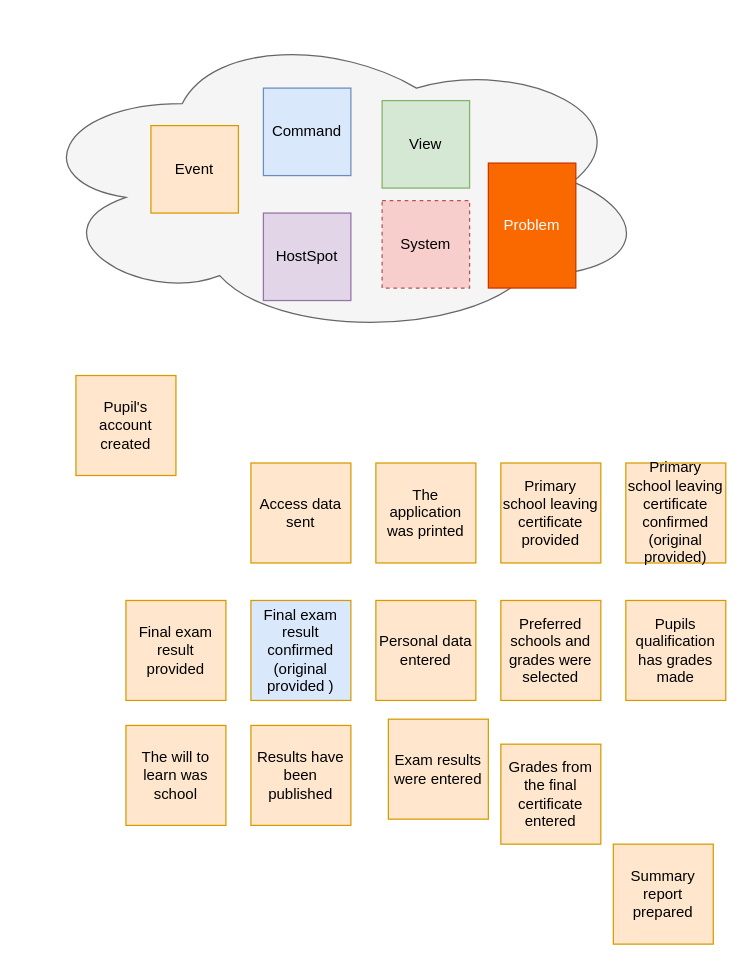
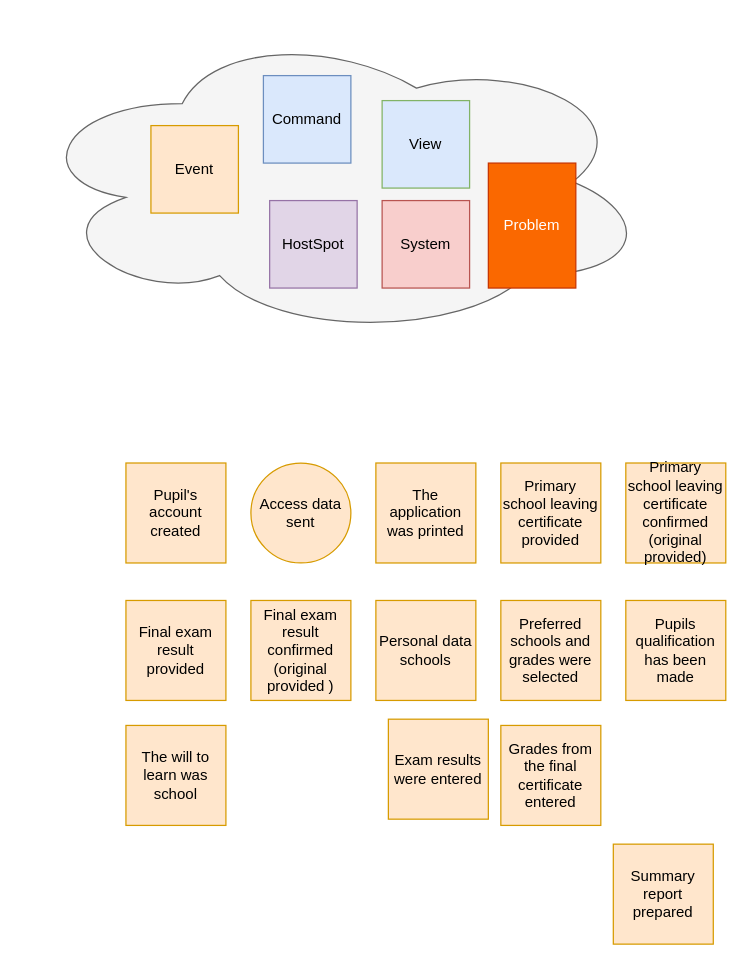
  <mxCell id="0" />
  <mxCell id="1" parent="0" />
- <mxCell id="2" value="Pupil's account created" style="whiteSpace=wrap;html=1;aspect=fixed;fillColor=#ffe6cc;strokeColor=#d79b00;" vertex="1" parent="1"><mxGeometry x="60" y="300" width="80" height="80" as="geometry" /></mxCell>
+ <mxCell id="2" value="Pupil's account created" style="whiteSpace=wrap;html=1;aspect=fixed;fillColor=#ffe6cc;strokeColor=#d79b00;" vertex="1" parent="1"><mxGeometry x="100" y="370" width="80" height="80" as="geometry" /></mxCell>
  <mxCell id="3" value="" style="ellipse;shape=cloud;whiteSpace=wrap;html=1;fillColor=#f5f5f5;strokeColor=#666666;fontColor=#333333;" vertex="1" parent="1"><mxGeometry x="20" y="20" width="500" height="250" as="geometry" /></mxCell>
  <mxCell id="4" value="Event" style="whiteSpace=wrap;html=1;aspect=fixed;fillColor=#ffe6cc;strokeColor=#d79b00;" vertex="1" parent="1"><mxGeometry x="120" y="100" width="70" height="70" as="geometry" /></mxCell>
- <mxCell id="5" value="Access data sent" style="whiteSpace=wrap;html=1;aspect=fixed;fillColor=#ffe6cc;strokeColor=#d79b00;" vertex="1" parent="1"><mxGeometry x="200" y="370" width="80" height="80" as="geometry" /></mxCell>
+ <mxCell id="5" value="Access data sent" style="ellipse;whiteSpace=wrap;html=1;aspect=fixed;fillColor=#ffe6cc;strokeColor=#d79b00;" vertex="1" parent="1"><mxGeometry x="200" y="370" width="80" height="80" as="geometry" /></mxCell>
  <mxCell id="6" value="The application was printed" style="whiteSpace=wrap;html=1;aspect=fixed;fillColor=#ffe6cc;strokeColor=#d79b00;" vertex="1" parent="1"><mxGeometry x="300" y="370" width="80" height="80" as="geometry" /></mxCell>
  <mxCell id="7" value="Primary school leaving certificate provided" style="whiteSpace=wrap;html=1;aspect=fixed;fillColor=#ffe6cc;strokeColor=#d79b00;" vertex="1" parent="1"><mxGeometry x="400" y="370" width="80" height="80" as="geometry" /></mxCell>
  <mxCell id="8" value="Primary school leaving certificate confirmed (original provided)" style="whiteSpace=wrap;html=1;aspect=fixed;fillColor=#ffe6cc;strokeColor=#d79b00;" vertex="1" parent="1"><mxGeometry x="500" y="370" width="80" height="80" as="geometry" /></mxCell>
  <mxCell id="9" value="Final exam result provided" style="whiteSpace=wrap;html=1;aspect=fixed;fillColor=#ffe6cc;strokeColor=#d79b00;" vertex="1" parent="1"><mxGeometry x="100" y="480" width="80" height="80" as="geometry" /></mxCell>
- <mxCell id="10" value="Final exam result confirmed (original provided )" style="whiteSpace=wrap;html=1;aspect=fixed;fillColor=#dae8fc;strokeColor=#d79b00;" vertex="1" parent="1"><mxGeometry x="200" y="480" width="80" height="80" as="geometry" /></mxCell>
- <mxCell id="11" value="Personal data entered" style="whiteSpace=wrap;html=1;aspect=fixed;fillColor=#ffe6cc;strokeColor=#d79b00;" vertex="1" parent="1"><mxGeometry x="300" y="480" width="80" height="80" as="geometry" /></mxCell>
+ <mxCell id="10" value="Final exam result confirmed (original provided )" style="whiteSpace=wrap;html=1;aspect=fixed;fillColor=#ffe6cc;strokeColor=#d79b00;" vertex="1" parent="1"><mxGeometry x="200" y="480" width="80" height="80" as="geometry" /></mxCell>
+ <mxCell id="11" value="Personal data schools" style="whiteSpace=wrap;html=1;aspect=fixed;fillColor=#ffe6cc;strokeColor=#d79b00;" vertex="1" parent="1"><mxGeometry x="300" y="480" width="80" height="80" as="geometry" /></mxCell>
  <mxCell id="12" value="Preferred schools and grades were selected" style="whiteSpace=wrap;html=1;aspect=fixed;fillColor=#ffe6cc;strokeColor=#d79b00;" vertex="1" parent="1"><mxGeometry x="400" y="480" width="80" height="80" as="geometry" /></mxCell>
- <mxCell id="13" value="Pupils qualification has grades made" style="whiteSpace=wrap;html=1;aspect=fixed;fillColor=#ffe6cc;strokeColor=#d79b00;" vertex="1" parent="1"><mxGeometry x="500" y="480" width="80" height="80" as="geometry" /></mxCell>
+ <mxCell id="13" value="Pupils qualification has been made" style="whiteSpace=wrap;html=1;aspect=fixed;fillColor=#ffe6cc;strokeColor=#d79b00;" vertex="1" parent="1"><mxGeometry x="500" y="480" width="80" height="80" as="geometry" /></mxCell>
  <mxCell id="14" value="The will to learn was school" style="whiteSpace=wrap;html=1;aspect=fixed;fillColor=#ffe6cc;strokeColor=#d79b00;" vertex="1" parent="1"><mxGeometry x="100" y="580" width="80" height="80" as="geometry" /></mxCell>
- <mxCell id="15" value="Results have been published" style="whiteSpace=wrap;html=1;aspect=fixed;fillColor=#ffe6cc;strokeColor=#d79b00;" vertex="1" parent="1"><mxGeometry x="200" y="580" width="80" height="80" as="geometry" /></mxCell>
  <mxCell id="16" value="Exam results were entered" style="whiteSpace=wrap;html=1;aspect=fixed;fillColor=#ffe6cc;strokeColor=#d79b00;" vertex="1" parent="1"><mxGeometry x="310" y="575" width="80" height="80" as="geometry" /></mxCell>
- <mxCell id="17" value="Grades from the final certificate entered" style="whiteSpace=wrap;html=1;aspect=fixed;fillColor=#ffe6cc;strokeColor=#d79b00;" vertex="1" parent="1"><mxGeometry x="400" y="595" width="80" height="80" as="geometry" /></mxCell>
- <mxCell id="18" value="Command" style="whiteSpace=wrap;html=1;aspect=fixed;fillColor=#dae8fc;strokeColor=#6c8ebf;" vertex="1" parent="1"><mxGeometry x="210" y="70" width="70" height="70" as="geometry" /></mxCell>
- <mxCell id="19" value="View" style="whiteSpace=wrap;html=1;aspect=fixed;fillColor=#d5e8d4;strokeColor=#82b366;" vertex="1" parent="1"><mxGeometry x="305" y="80" width="70" height="70" as="geometry" /></mxCell>
+ <mxCell id="17" value="Grades from the final certificate entered" style="whiteSpace=wrap;html=1;aspect=fixed;fillColor=#ffe6cc;strokeColor=#d79b00;" vertex="1" parent="1"><mxGeometry x="400" y="580" width="80" height="80" as="geometry" /></mxCell>
+ <mxCell id="18" value="Command" style="whiteSpace=wrap;html=1;aspect=fixed;fillColor=#dae8fc;strokeColor=#6c8ebf;" vertex="1" parent="1"><mxGeometry x="210" y="60" width="70" height="70" as="geometry" /></mxCell>
+ <mxCell id="19" value="View" style="whiteSpace=wrap;html=1;aspect=fixed;fillColor=#dae8fc;strokeColor=#82b366;" vertex="1" parent="1"><mxGeometry x="305" y="80" width="70" height="70" as="geometry" /></mxCell>
  <mxCell id="20" value="Problem" style="whiteSpace=wrap;html=1;aspect=fixed;fillColor=#fa6800;strokeColor=#C73500;fontColor=#ffffff;" vertex="1" parent="1"><mxGeometry x="390" y="130" width="70" height="100" as="geometry" /></mxCell>
- <mxCell id="21" value="System" style="whiteSpace=wrap;html=1;aspect=fixed;fillColor=#f8cecc;strokeColor=#b85450;dashed=1;" vertex="1" parent="1"><mxGeometry x="305" y="160" width="70" height="70" as="geometry" /></mxCell>
- <mxCell id="22" value="HostSpot" style="whiteSpace=wrap;html=1;aspect=fixed;fillColor=#e1d5e7;strokeColor=#9673a6;" vertex="1" parent="1"><mxGeometry x="210" y="170" width="70" height="70" as="geometry" /></mxCell>
+ <mxCell id="21" value="System" style="whiteSpace=wrap;html=1;aspect=fixed;fillColor=#f8cecc;strokeColor=#b85450;" vertex="1" parent="1"><mxGeometry x="305" y="160" width="70" height="70" as="geometry" /></mxCell>
+ <mxCell id="22" value="HostSpot" style="whiteSpace=wrap;html=1;aspect=fixed;fillColor=#e1d5e7;strokeColor=#9673a6;" vertex="1" parent="1"><mxGeometry x="215" y="160" width="70" height="70" as="geometry" /></mxCell>
  <mxCell id="23" value="Summary report prepared" style="whiteSpace=wrap;html=1;aspect=fixed;fillColor=#ffe6cc;strokeColor=#d79b00;" vertex="1" parent="1"><mxGeometry x="490" y="675" width="80" height="80" as="geometry" /></mxCell>
